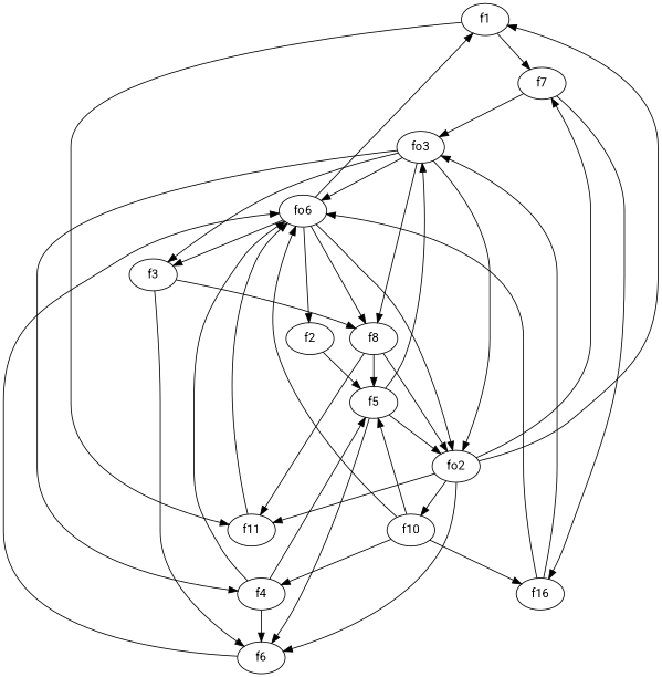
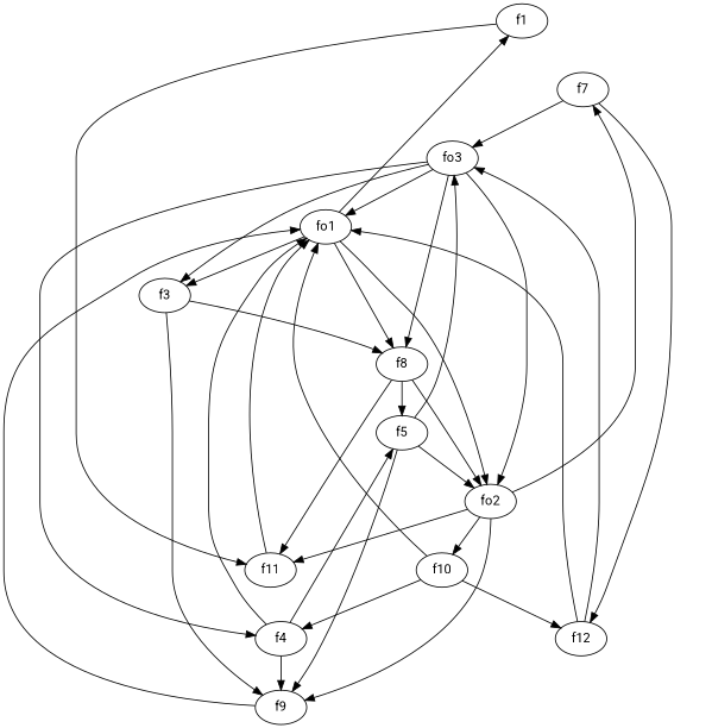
  strict digraph {
    fontname=Roboto
    node [fontname=Roboto]
    edge [fontname=Roboto weight=2]
    f1
    f7
    f11
    fo3
-   f12 [label=f16]
-   fo1 [label=fo6]
-   f2
+   f12
+   fo1
    f5
-   f6
+   f6 [label=f9]
    fo2
    f3
    f8
    f4
    f10
-   f1 -> f7
    f1 -> f11
    f7 -> fo3
    f7 -> f12
    f11 -> fo1
    fo3 -> fo1
    fo3 -> fo2
    fo3 -> f3
    fo3 -> f8
    fo3 -> f4
    f12 -> fo3
    f12 -> fo1
    fo1 -> f1
-   fo1 -> f2
    fo1 -> fo2
    fo1 -> f3
    fo1 -> f8
-   f2 -> f5
    f5 -> fo3
    f5 -> f6
    f5 -> fo2
    f6 -> fo1
-   fo2 -> f1
    fo2 -> f7
    fo2 -> f11
    fo2 -> f6
    fo2 -> f10
    f3 -> f6
    f3 -> f8
    f8 -> f11
    f8 -> f5
    f8 -> fo2
    f4 -> fo1
    f4 -> f5
    f4 -> f6
    f10 -> f12
    f10 -> fo1
-   f10 -> f5
    f10 -> f4
  }
